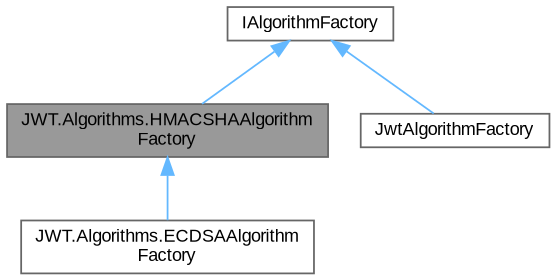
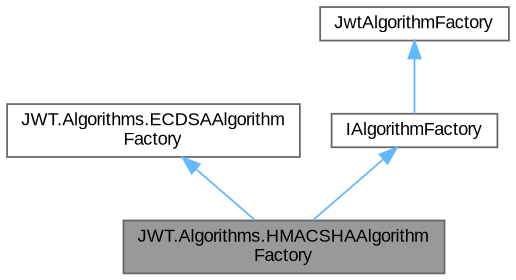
  digraph {
    fontname="Liberation Sans"
    node [color=gray40 fillcolor=white fontname="Liberation Sans" fontsize=10 shape=box style=filled]
    edge [color=steelblue1 dir=back fontname="Liberation Sans" fontsize=10 labelfontname=Helvetica labelfontsize=10 style=solid]
    n1 [fillcolor=grey60 fontcolor=black height=0.2 label="JWT.Algorithms.HMACSHAAlgorithm\lFactory" width=0.4]
    n2 [height=0.2 label="JWT.Algorithms.ECDSAAlgorithm\lFactory" width=0.4]
    n3 [height=0.2 label=JwtAlgorithmFactory width=0.4]
    n4 [height=0.2 label=IAlgorithmFactory width=0.4]
-   n1 -> n2
+   n2 -> n1
    n4 -> n1
-   n4 -> n3
+   n3 -> n4
  }
